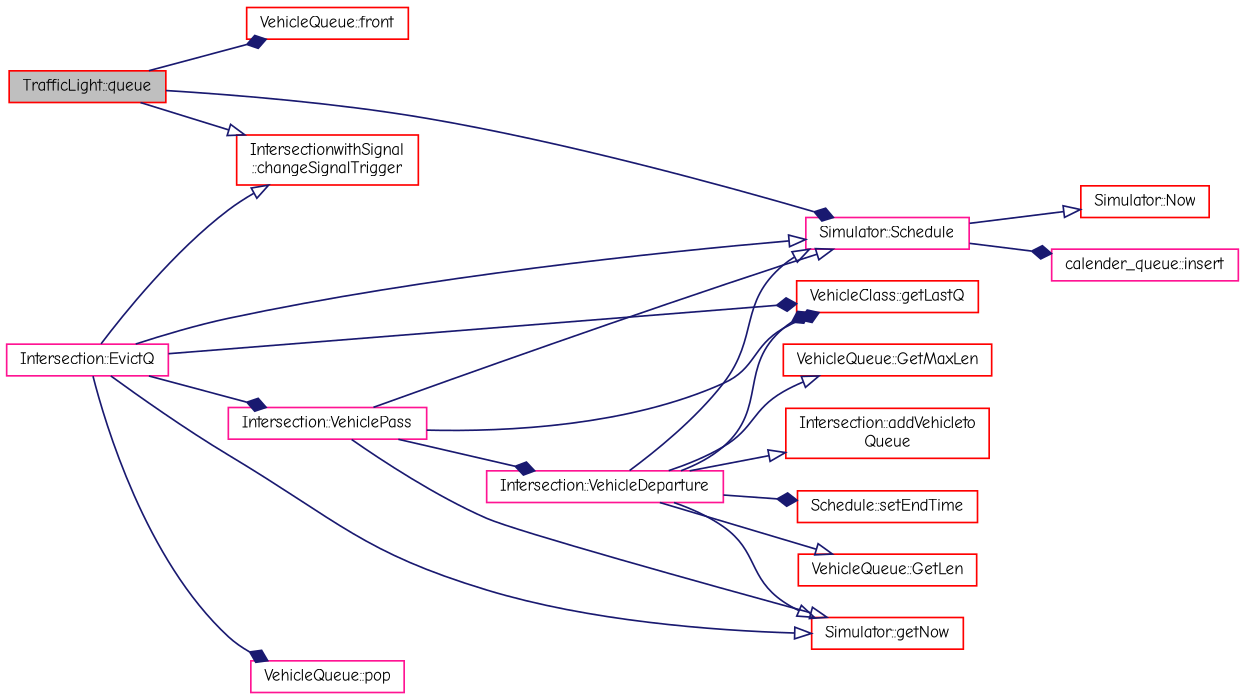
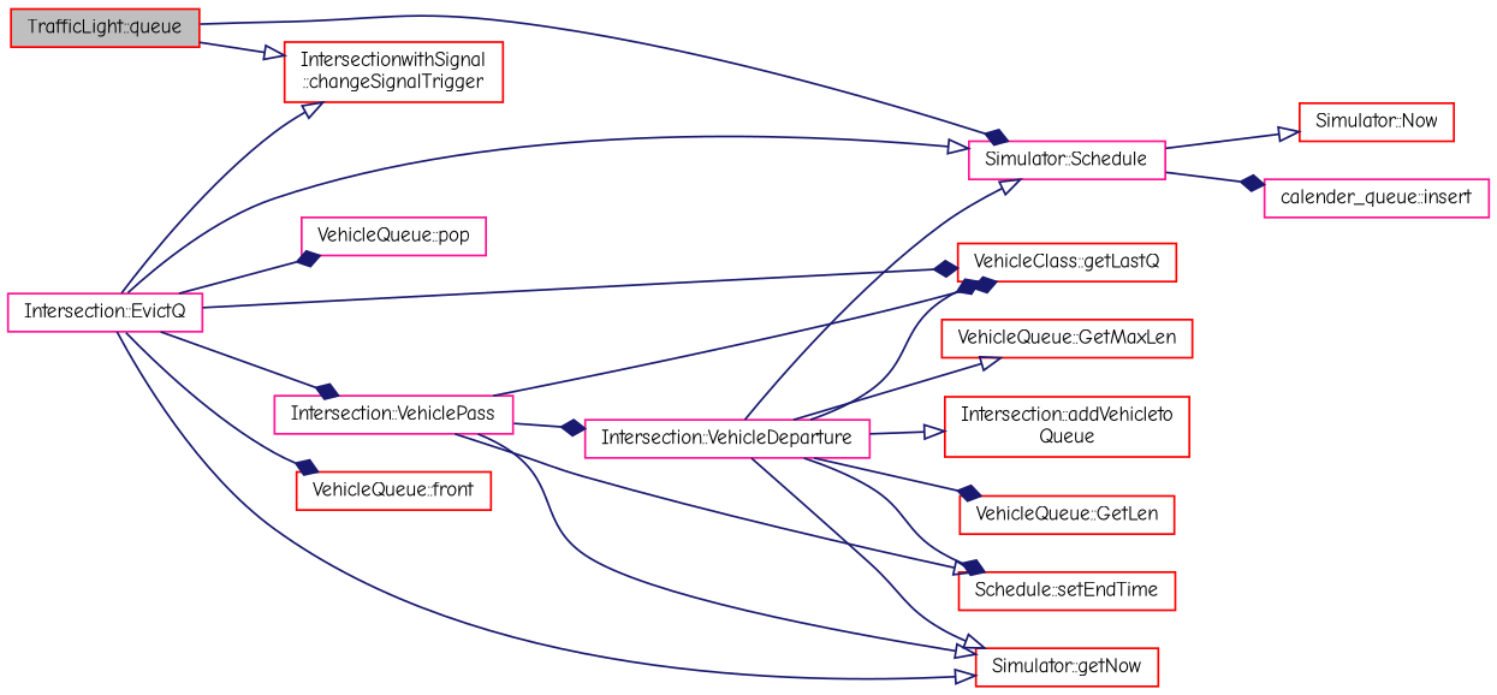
  digraph {
    fontname="Comic Neue"
    rankdir=LR
    node [color=red fillcolor=white fontname="Comic Neue" fontsize=10 shape=record style=filled]
    edge [arrowhead=onormal color=midnightblue fontname="Comic Neue" fontsize=10 labelfontname=Helvetica labelfontsize=10 style=solid]
    n1 [fillcolor=grey75 fontcolor=black height=0.2 label="TrafficLight::queue" width=0.4]
    n2 [color=deeppink height=0.2 label="Simulator::Schedule" width=0.4]
    n3 [height=0.2 label="IntersectionwithSignal\l::changeSignalTrigger" width=0.4]
    n4 [height=0.2 label="Simulator::Now" width=0.4]
    n5 [color=deeppink height=0.2 label="calender_queue::insert" width=0.4]
    n6 [color=deeppink height=0.2 label="Intersection::EvictQ" width=0.4]
    n7 [height=0.2 label="VehicleQueue::front" width=0.4]
    n8 [height=0.2 label="Simulator::getNow" width=0.4]
    n9 [color=deeppink height=0.2 label="Intersection::VehiclePass" width=0.4]
    n10 [height=0.2 label="VehicleClass::getLastQ" width=0.4]
    n11 [color=deeppink height=0.2 label="VehicleQueue::pop" width=0.4]
    n12 [color=deeppink height=0.2 label="Intersection::VehicleDeparture" width=0.4]
    n13 [height=0.2 label="Schedule::setEndTime" width=0.4]
    n14 [height=0.2 label="VehicleQueue::GetLen" width=0.4]
    n15 [height=0.2 label="VehicleQueue::GetMaxLen" width=0.4]
    n16 [height=0.2 label="Intersection::addVehicleto\lQueue" width=0.4]
    n1 -> n2 [arrowhead=diamond]
    n1 -> n3
    n2 -> n4
    n2 -> n5 [arrowhead=diamond]
    n6 -> n2
    n6 -> n3
-   n1 -> n7 [arrowhead=diamond]
+   n6 -> n7 [arrowhead=diamond]
    n6 -> n8
    n6 -> n9 [arrowhead=diamond]
    n6 -> n10 [arrowhead=diamond]
    n6 -> n11 [arrowhead=diamond]
-   n9 -> n2
+   n9 -> n13
    n9 -> n8
    n9 -> n10 [arrowhead=diamond]
    n9 -> n12 [arrowhead=diamond]
    n12 -> n2
    n12 -> n8
    n12 -> n10 [arrowhead=diamond]
    n12 -> n13 [arrowhead=diamond]
-   n12 -> n14
+   n12 -> n14 [arrowhead=diamond]
    n12 -> n15
    n12 -> n16
  }
